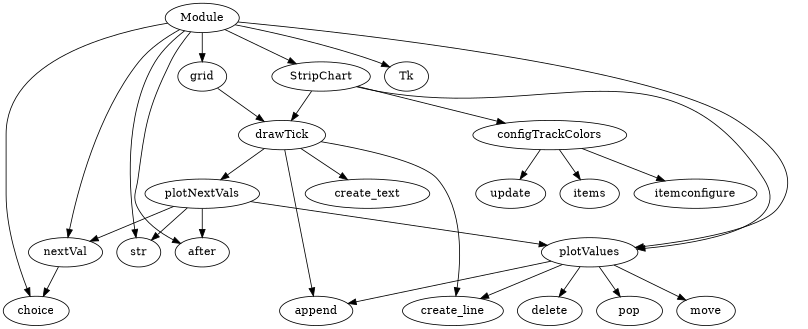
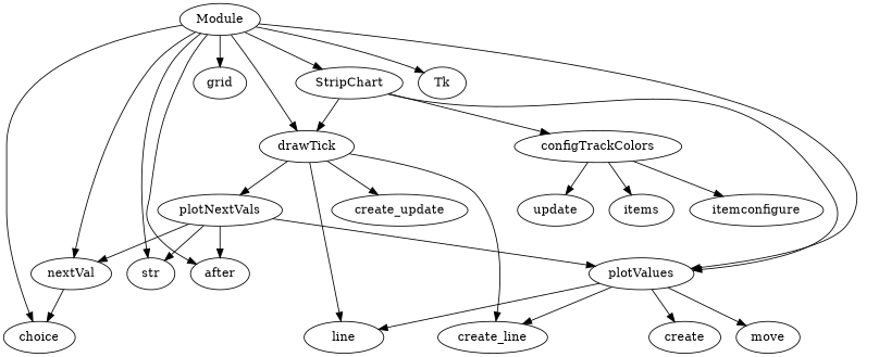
  strict digraph {
    plotValues
-   delete
-   pop
+   pop [label=create]
    move
    create_line
-   append
+   append [label=line]
    drawTick
-   create_text
+   create_text [label=create_update]
    plotNextVals
    configTrackColors
    items
    itemconfigure
    update
    nextVal
    choice
    str
    after
    Module
    StripChart
    Tk
    grid
-   plotValues -> delete
    plotValues -> pop
    plotValues -> move
    plotValues -> create_line
    plotValues -> append
    drawTick -> create_line
    drawTick -> append
    drawTick -> create_text
    drawTick -> plotNextVals
    plotNextVals -> plotValues
    plotNextVals -> nextVal
    plotNextVals -> str
    plotNextVals -> after
    configTrackColors -> items
    configTrackColors -> itemconfigure
    configTrackColors -> update
    nextVal -> choice
    Module -> plotValues
-   grid -> drawTick
+   Module -> drawTick
    Module -> nextVal
    Module -> choice
    Module -> str
    Module -> after
    Module -> StripChart
    Module -> Tk
    Module -> grid
    StripChart -> plotValues
    StripChart -> drawTick
    StripChart -> configTrackColors
  }
